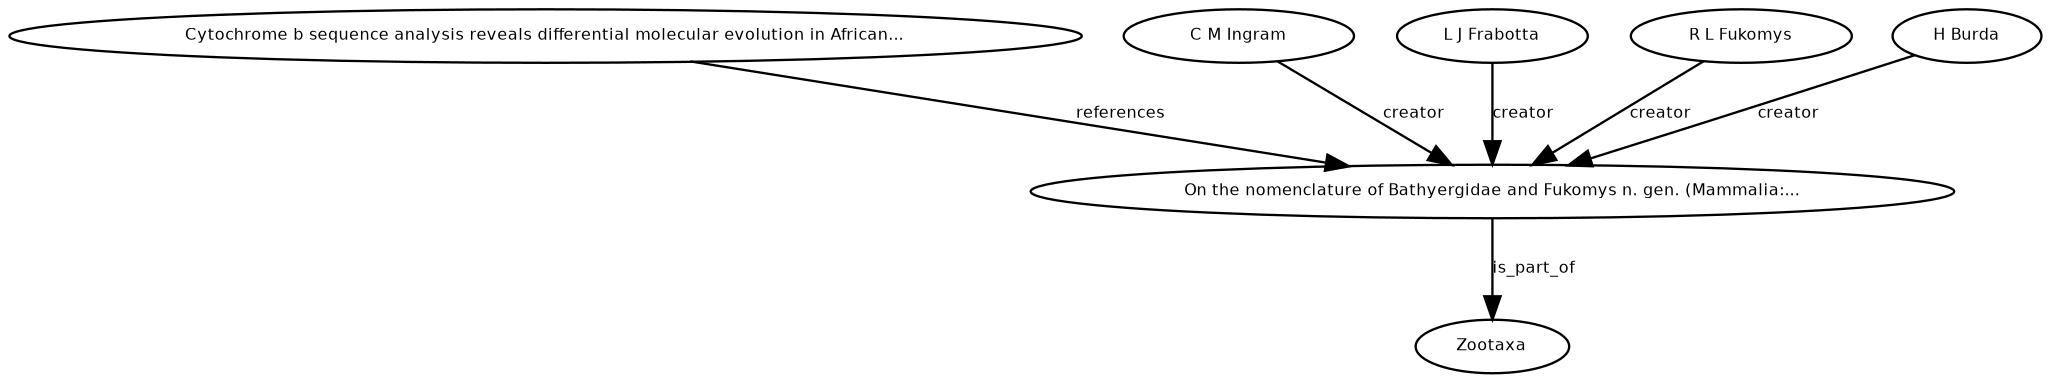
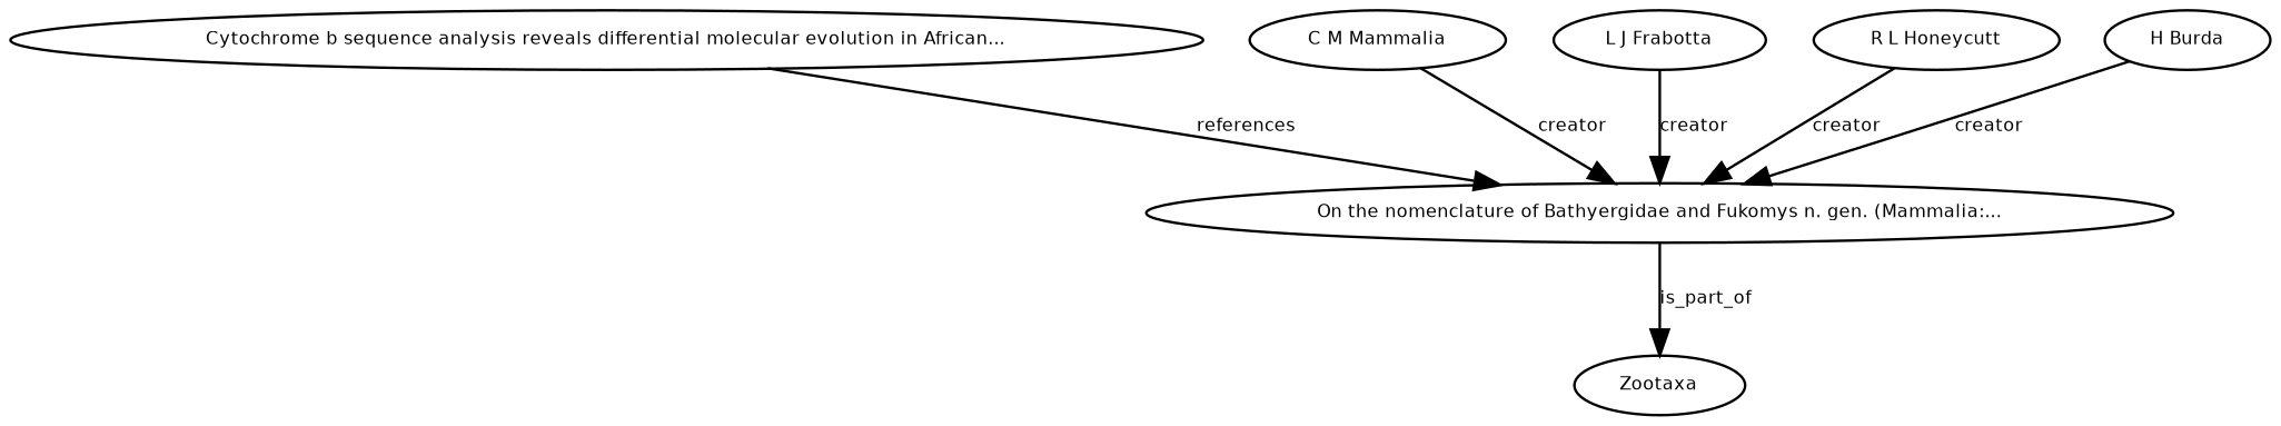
  digraph {
    node [fontname=Helvetica fontsize=7]
    edge [fontname=Helvetica fontsize=7]
    n1 [height=0.27433100247 label="On the nomenclature of Bathyergidae and Fukomys n. gen. (Mammalia:..." width=0.27433100247]
    n2 [height=0.27433100247 label=Zootaxa width=0.27433100247]
    n3 [height=0.27433100247 label="Cytochrome b sequence analysis reveals differential molecular evolution in African..." width=0.27433100247]
-   n4 [height=0.27433100247 label="C M Ingram" width=0.27433100247]
+   n4 [height=0.27433100247 label="C M Mammalia" width=0.27433100247]
    n5 [height=0.27433100247 label="L J Frabotta" width=0.27433100247]
-   n6 [height=0.27433100247 label="R L Fukomys" width=0.27433100247]
+   n6 [height=0.27433100247 label="R L Honeycutt" width=0.27433100247]
    n7 [height=0.27433100247 label="H Burda" width=0.27433100247]
    n1 -> n2 [label=is_part_of]
    n3 -> n1 [label=references]
    n4 -> n1 [label=creator]
    n5 -> n1 [label=creator]
    n6 -> n1 [label=creator]
    n7 -> n1 [label=creator]
  }
